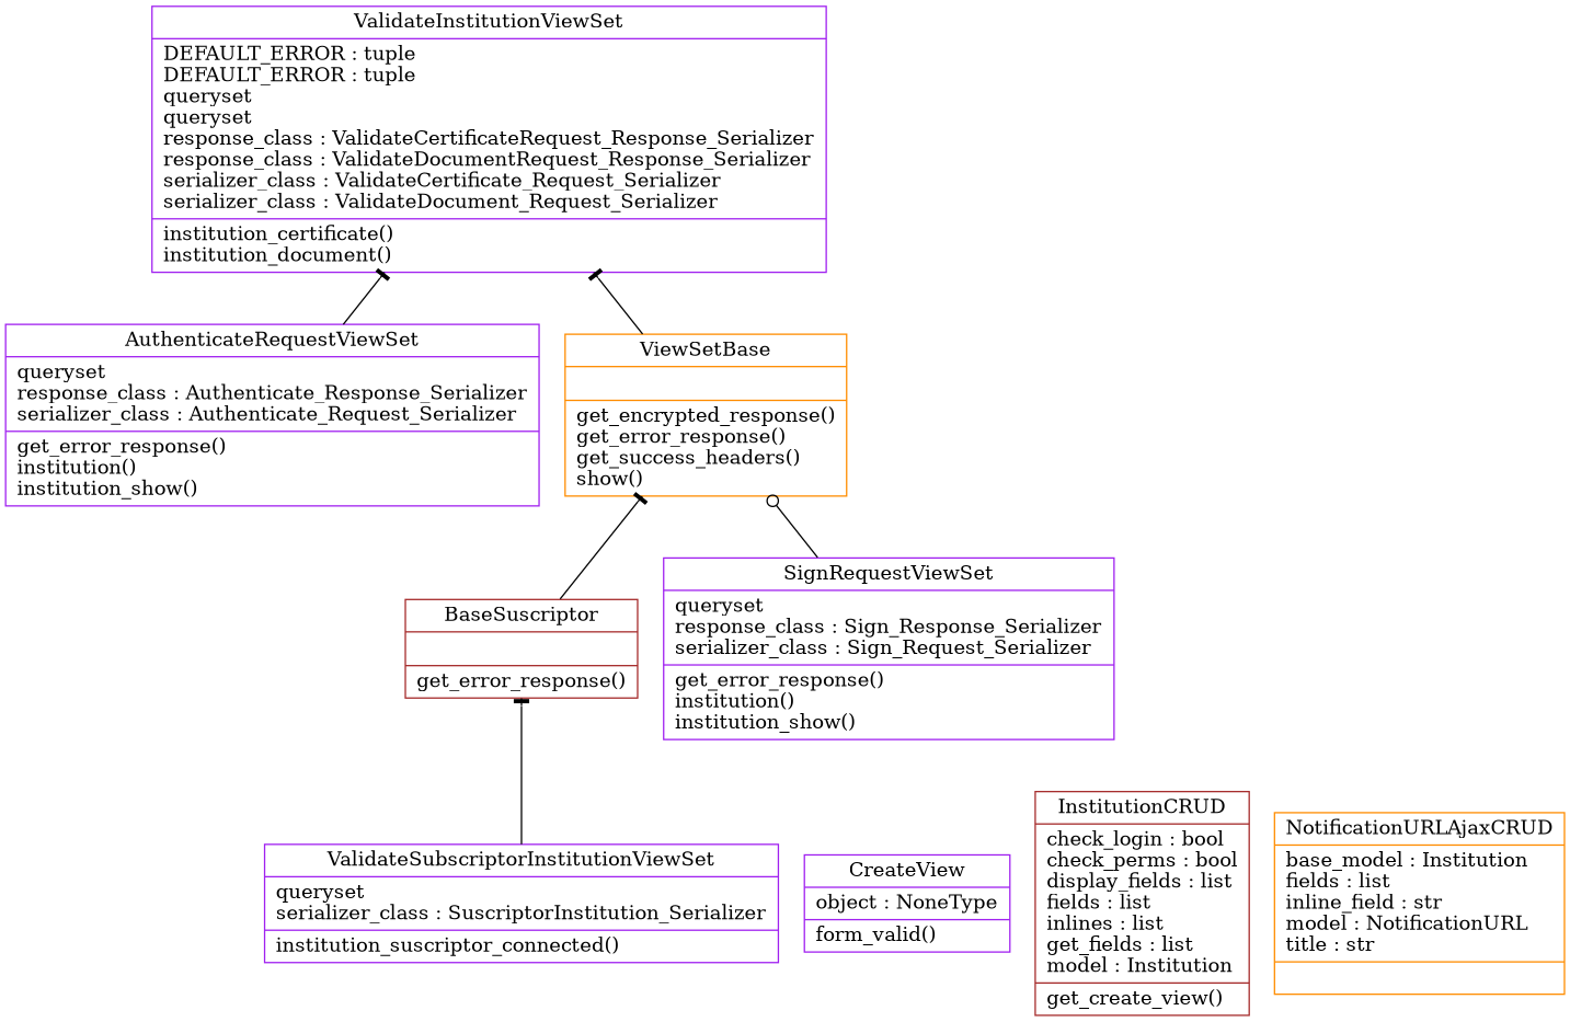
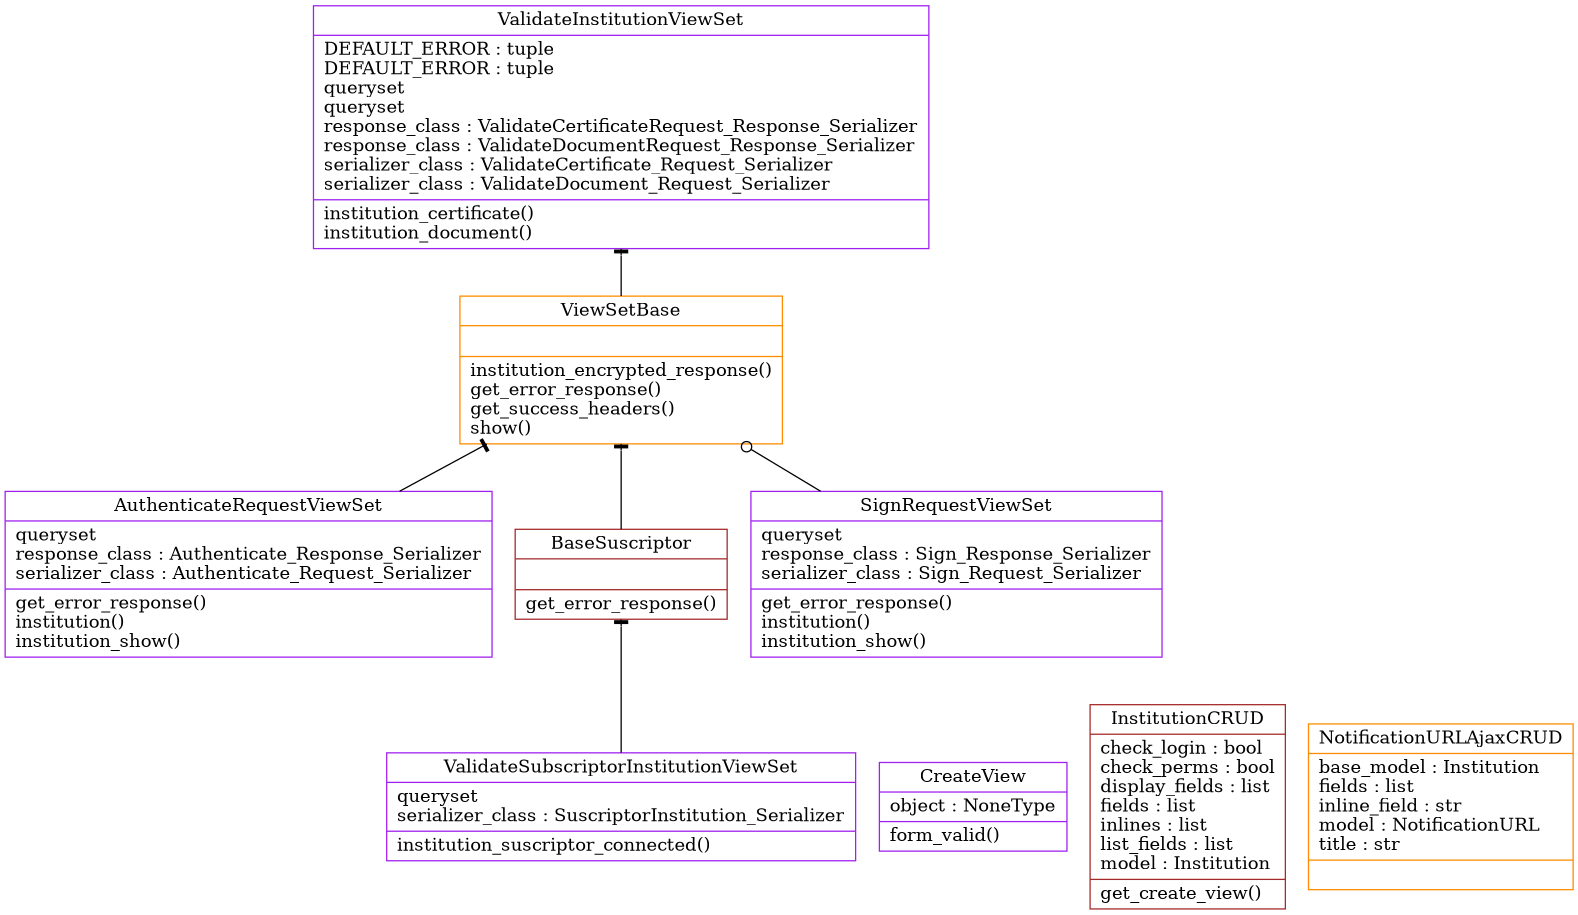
  digraph {
    rankdir=BT
    node [color=purple shape=record]
    edge [arrowhead=tee arrowtail=none]
    n1 [label="{AuthenticateRequestViewSet|queryset\lresponse_class : Authenticate_Response_Serializer\lserializer_class : Authenticate_Request_Serializer\l|get_error_response()\linstitution()\linstitution_show()\l}"]
-   n2 [color=darkorange label="{ViewSetBase|\l|get_encrypted_response()\lget_error_response()\lget_success_headers()\lshow()\l}"]
+   n2 [color=darkorange label="{ViewSetBase|\l|institution_encrypted_response()\lget_error_response()\lget_success_headers()\lshow()\l}"]
    n3 [label="{ValidateInstitutionViewSet|DEFAULT_ERROR : tuple\lDEFAULT_ERROR : tuple\lqueryset\lqueryset\lresponse_class : ValidateCertificateRequest_Response_Serializer\lresponse_class : ValidateDocumentRequest_Response_Serializer\lserializer_class : ValidateCertificate_Request_Serializer\lserializer_class : ValidateDocument_Request_Serializer\l|institution_certificate()\linstitution_document()\l}"]
    n4 [color=brown label="{BaseSuscriptor|\l|get_error_response()\l}"]
    n5 [label="{CreateView|object : NoneType\l|form_valid()\l}"]
-   n6 [color=brown label="{InstitutionCRUD|check_login : bool\lcheck_perms : bool\ldisplay_fields : list\lfields : list\linlines : list\lget_fields : list\lmodel : Institution\l|get_create_view()\l}"]
+   n6 [color=brown label="{InstitutionCRUD|check_login : bool\lcheck_perms : bool\ldisplay_fields : list\lfields : list\linlines : list\llist_fields : list\lmodel : Institution\l|get_create_view()\l}"]
    n7 [color=darkorange label="{NotificationURLAjaxCRUD|base_model : Institution\lfields : list\linline_field : str\lmodel : NotificationURL\ltitle : str\l|}"]
    n8 [label="{SignRequestViewSet|queryset\lresponse_class : Sign_Response_Serializer\lserializer_class : Sign_Request_Serializer\l|get_error_response()\linstitution()\linstitution_show()\l}"]
    n9 [label="{ValidateSubscriptorInstitutionViewSet|queryset\lserializer_class : SuscriptorInstitution_Serializer\l|institution_suscriptor_connected()\l}"]
-   n1 -> n3
+   n1 -> n2
    n2 -> n3
    n4 -> n2
    n8 -> n2 [arrowhead=odot]
    n9 -> n4
  }
